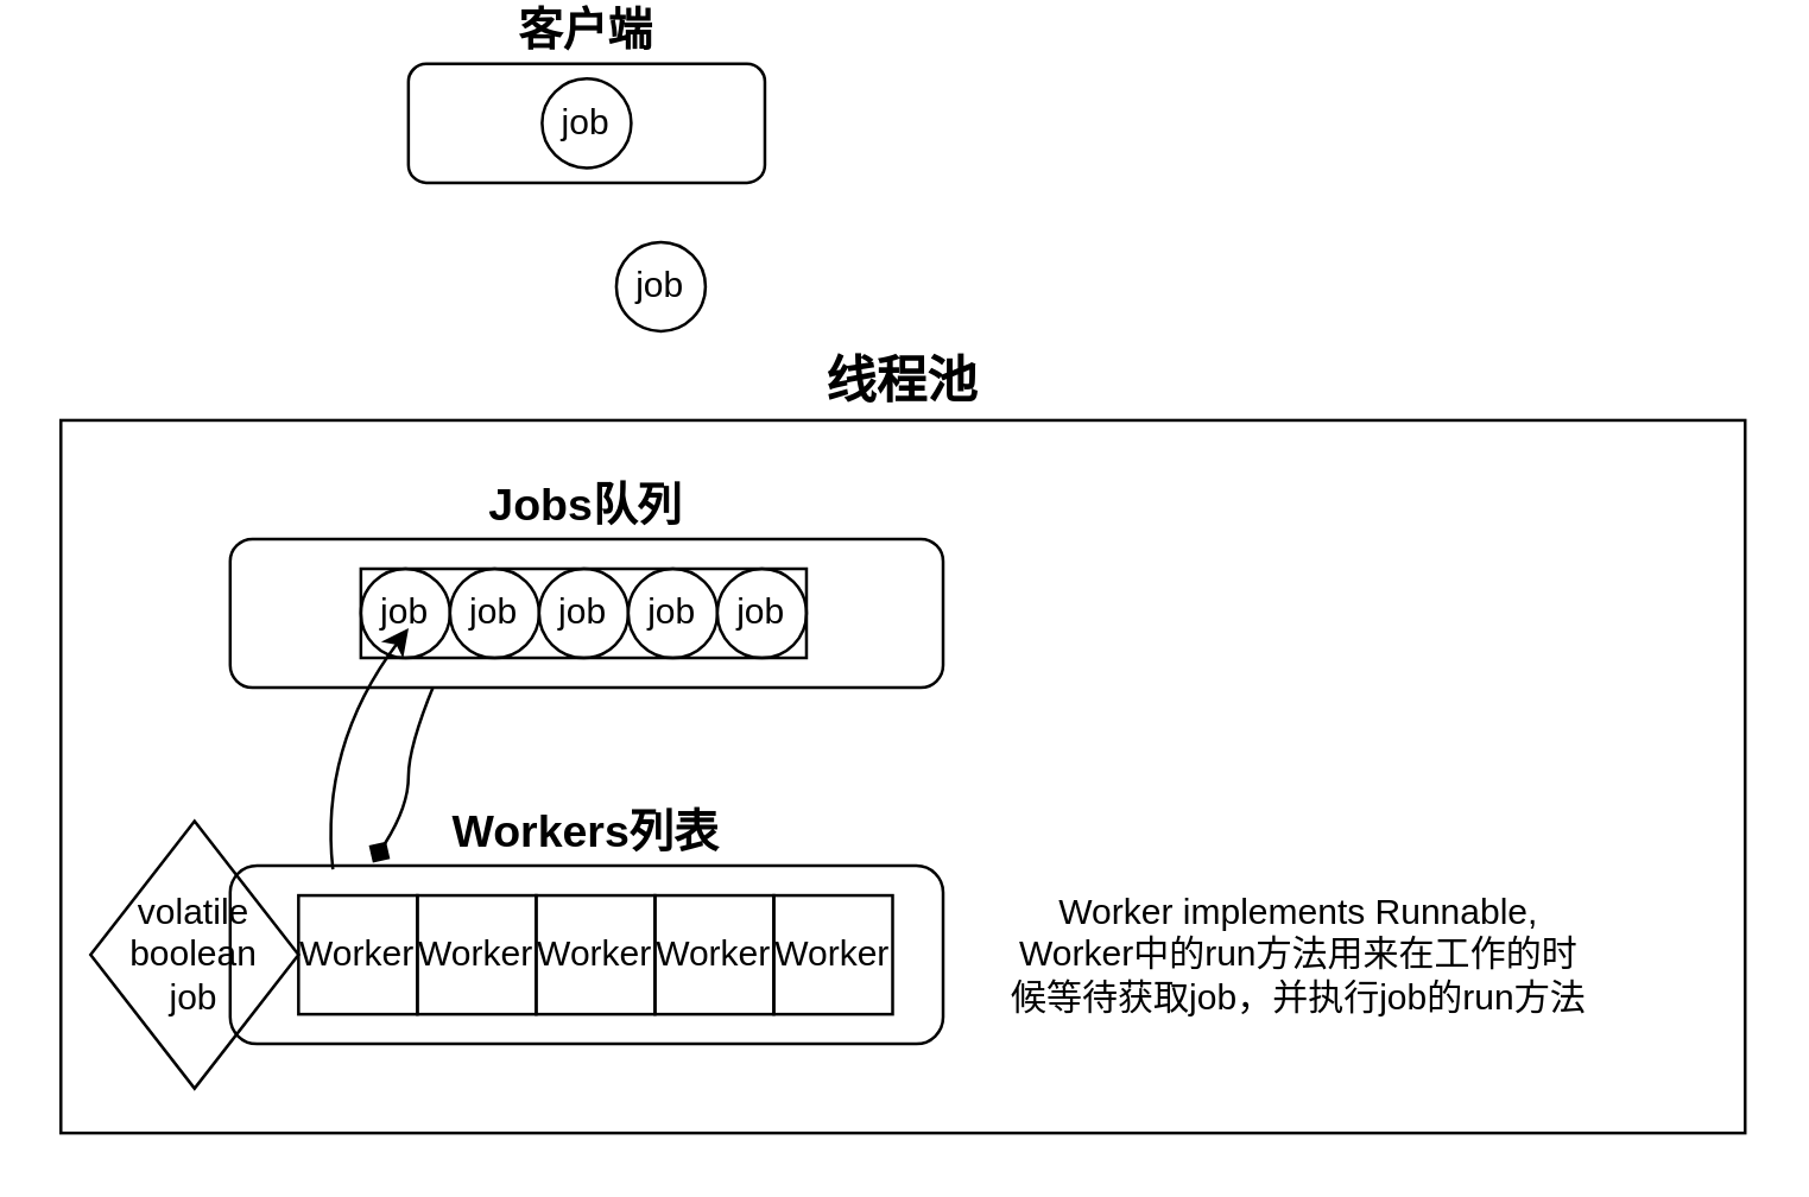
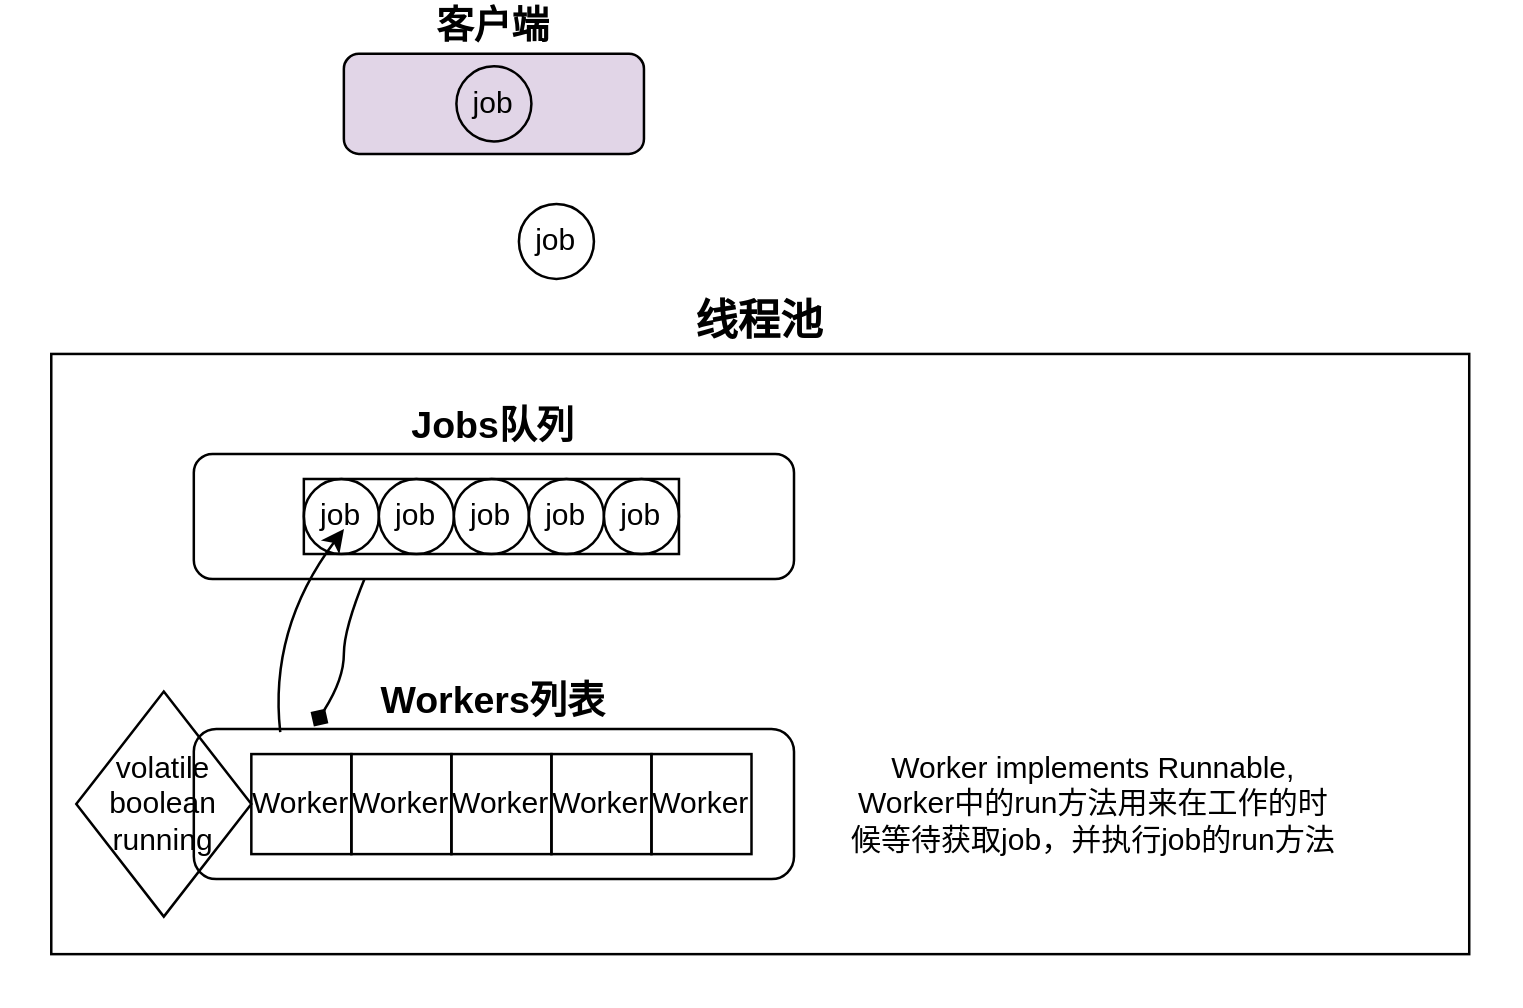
  <mxCell id="0" />
  <mxCell id="1" parent="0" />
  <mxCell id="2" value="线程池" style="rounded=0;fillColor=none;fontSize=17;labelPosition=center;verticalLabelPosition=top;align=center;verticalAlign=bottom;whiteSpace=wrap;fontStyle=1" vertex="1" parent="1"><mxGeometry x="20" y="140" width="567" height="240" as="geometry" /></mxCell>
  <mxCell id="3" value="" style="curved=1;endArrow=diamond;html=1;fontSize=12;entryX=0.2;entryY=-0.017;entryDx=0;entryDy=0;entryPerimeter=0;exitX=0.286;exitY=0.98;exitDx=0;exitDy=0;exitPerimeter=0;" edge="1" parent="1" source="5" target="15"><mxGeometry width="50" height="50" relative="1" as="geometry"><mxPoint x="247" y="280" as="sourcePoint" /><mxPoint x="297" y="230" as="targetPoint" /><Array as="points"><mxPoint x="137" y="250" /><mxPoint x="137" y="270" /></Array></mxGeometry></mxCell>
- <mxCell id="4" value="客户端" style="rounded=1;whiteSpace=wrap;html=1;labelPosition=center;verticalLabelPosition=top;align=center;verticalAlign=bottom;fontSize=15;fontStyle=1" vertex="1" parent="1"><mxGeometry x="137" y="20" width="120" height="40" as="geometry" /></mxCell>
+ <mxCell id="4" value="客户端" style="rounded=1;whiteSpace=wrap;html=1;labelPosition=center;verticalLabelPosition=top;align=center;verticalAlign=bottom;fontSize=15;fontStyle=1;fillColor=#e1d5e7;" vertex="1" parent="1"><mxGeometry x="137" y="20" width="120" height="40" as="geometry" /></mxCell>
  <mxCell id="5" value="Jobs队列" style="rounded=1;whiteSpace=wrap;html=1;labelPosition=center;verticalLabelPosition=top;align=center;verticalAlign=bottom;fontSize=15;fontStyle=1" vertex="1" parent="1"><mxGeometry x="77" y="180" width="240" height="50" as="geometry" /></mxCell>
  <mxCell id="6" value="" style="group" vertex="1" connectable="0" parent="1"><mxGeometry x="121" y="190" width="150" height="30" as="geometry" /></mxCell>
  <mxCell id="7" value="job" style="ellipse;whiteSpace=wrap;html=1;aspect=fixed;" vertex="1" parent="6"><mxGeometry width="30" height="30" as="geometry" /></mxCell>
  <mxCell id="8" value="job" style="ellipse;whiteSpace=wrap;html=1;aspect=fixed;" vertex="1" parent="6"><mxGeometry x="30" width="30" height="30" as="geometry" /></mxCell>
  <mxCell id="9" value="job" style="ellipse;whiteSpace=wrap;html=1;aspect=fixed;" vertex="1" parent="6"><mxGeometry x="60" width="30" height="30" as="geometry" /></mxCell>
  <mxCell id="10" value="job" style="ellipse;whiteSpace=wrap;html=1;aspect=fixed;" vertex="1" parent="6"><mxGeometry x="90" width="30" height="30" as="geometry" /></mxCell>
  <mxCell id="11" value="job" style="ellipse;whiteSpace=wrap;html=1;aspect=fixed;" vertex="1" parent="6"><mxGeometry x="120" width="30" height="30" as="geometry" /></mxCell>
  <mxCell id="12" value="" style="rounded=0;whiteSpace=wrap;html=1;fillColor=none;" vertex="1" parent="6"><mxGeometry width="150" height="30" as="geometry" /></mxCell>
  <mxCell id="13" value="job" style="ellipse;whiteSpace=wrap;html=1;aspect=fixed;fillColor=none;" vertex="1" parent="1"><mxGeometry x="182" y="25" width="30" height="30" as="geometry" /></mxCell>
  <mxCell id="14" value="job" style="ellipse;whiteSpace=wrap;html=1;aspect=fixed;fillColor=none;" vertex="1" parent="1"><mxGeometry x="207" y="80" width="30" height="30" as="geometry" /></mxCell>
  <mxCell id="15" value="Workers列表" style="rounded=1;whiteSpace=wrap;html=1;fillColor=none;labelPosition=center;verticalLabelPosition=top;align=center;verticalAlign=bottom;fontSize=15;fontStyle=1" vertex="1" parent="1"><mxGeometry x="77" y="290" width="240" height="60" as="geometry" /></mxCell>
  <mxCell id="16" value="Worker" style="whiteSpace=wrap;html=1;aspect=fixed;fillColor=none;" vertex="1" parent="1"><mxGeometry x="100" y="300" width="40" height="40" as="geometry" /></mxCell>
  <mxCell id="17" value="Worker" style="whiteSpace=wrap;html=1;aspect=fixed;fillColor=none;" vertex="1" parent="1"><mxGeometry x="140" y="300" width="40" height="40" as="geometry" /></mxCell>
  <mxCell id="18" value="Worker" style="whiteSpace=wrap;html=1;aspect=fixed;fillColor=none;" vertex="1" parent="1"><mxGeometry x="180" y="300" width="40" height="40" as="geometry" /></mxCell>
  <mxCell id="19" value="Worker" style="whiteSpace=wrap;html=1;aspect=fixed;fillColor=none;" vertex="1" parent="1"><mxGeometry x="220" y="300" width="40" height="40" as="geometry" /></mxCell>
  <mxCell id="20" value="Worker" style="whiteSpace=wrap;html=1;aspect=fixed;fillColor=none;" vertex="1" parent="1"><mxGeometry x="260" y="300" width="40" height="40" as="geometry" /></mxCell>
  <mxCell id="21" value="Worker implements Runnable, Worker中的run方法用来在工作的时候等待获取job，并执行job的run方法" style="text;html=1;strokeColor=none;fillColor=none;align=center;verticalAlign=middle;whiteSpace=wrap;rounded=0;" vertex="1" parent="1"><mxGeometry x="337" y="290" width="200" height="60" as="geometry" /></mxCell>
  <mxCell id="22" value="" style="curved=1;endArrow=classic;html=1;entryX=0.107;entryY=0.667;entryDx=0;entryDy=0;entryPerimeter=0;exitX=0.144;exitY=0.021;exitDx=0;exitDy=0;exitPerimeter=0;" edge="1" parent="1" source="15" target="12"><mxGeometry width="50" height="50" relative="1" as="geometry"><mxPoint x="114" y="286" as="sourcePoint" /><mxPoint x="297" y="180" as="targetPoint" /><Array as="points"><mxPoint x="107" y="250" /></Array></mxGeometry></mxCell>
- <mxCell id="23" value="volatile &lt;br style=&quot;font-size: 12px;&quot;&gt;boolean &lt;br style=&quot;font-size: 12px;&quot;&gt;job" style="rhombus;whiteSpace=wrap;html=1;fillColor=none;fontSize=12;" vertex="1" parent="1"><mxGeometry x="30" y="275" width="70" height="90" as="geometry" /></mxCell>
+ <mxCell id="23" value="volatile &lt;br style=&quot;font-size: 12px;&quot;&gt;boolean &lt;br style=&quot;font-size: 12px;&quot;&gt;running" style="rhombus;whiteSpace=wrap;html=1;fillColor=none;fontSize=12;" vertex="1" parent="1"><mxGeometry x="30" y="275" width="70" height="90" as="geometry" /></mxCell>
